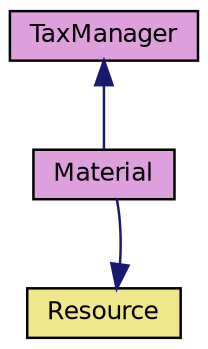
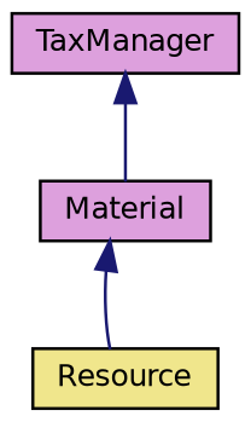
  digraph {
    node [color=black fillcolor=plum fontname=Helvetica fontsize=10 shape=record style=filled]
    edge [color=midnightblue dir=back fontname=Helvetica fontsize=10 labelfontname=Helvetica labelfontsize=10 style=solid]
    n1 [fontcolor=black height=0.2 label=Material width=0.4]
    n2 [fillcolor=khaki height=0.2 label=Resource width=0.4]
    n3 [height=0.2 label=TaxManager width=0.4]
-   n2 -> n1
+   n1 -> n2
    n3 -> n1
  }
